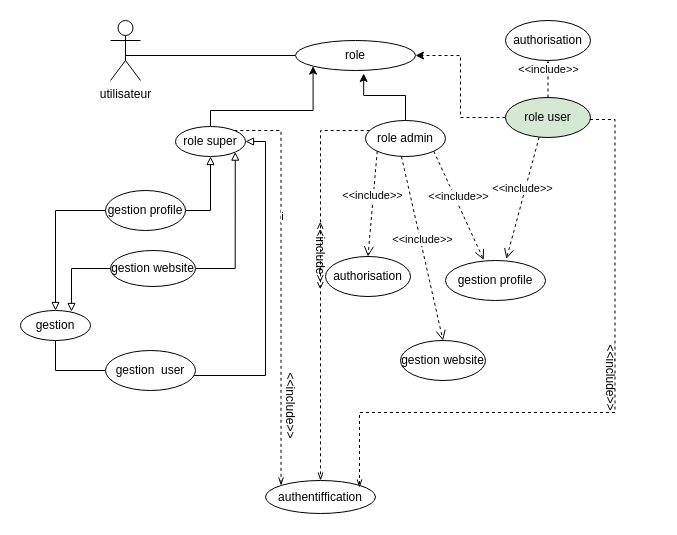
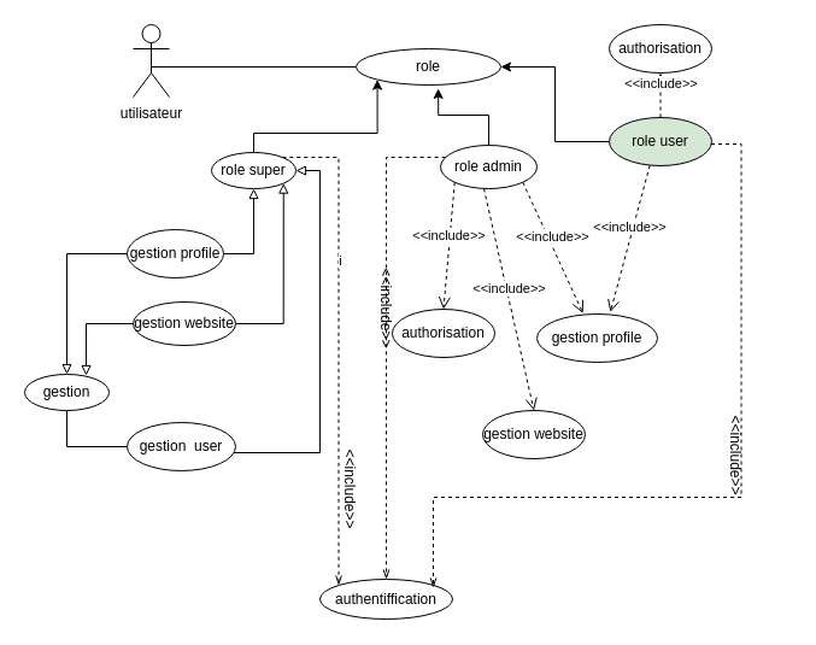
  <mxCell id="0" />
  <mxCell id="1" parent="0" />
  <mxCell id="2" style="edgeStyle=orthogonalEdgeStyle;rounded=0;orthogonalLoop=1;jettySize=auto;html=1;exitX=1;exitY=0.5;exitDx=0;exitDy=0;entryX=0.5;entryY=1;entryDx=0;entryDy=0;endArrow=block;endFill=0;" parent="1" source="4" target="22" edge="1"><mxGeometry relative="1" as="geometry" /></mxCell>
  <mxCell id="3" style="edgeStyle=orthogonalEdgeStyle;rounded=0;orthogonalLoop=1;jettySize=auto;html=1;entryX=0.5;entryY=0;entryDx=0;entryDy=0;endArrow=block;endFill=0;" parent="1" source="4" target="27" edge="1"><mxGeometry relative="1" as="geometry" /></mxCell>
  <mxCell id="4" value="gestion profile" style="ellipse;whiteSpace=wrap;html=1;" parent="1" vertex="1"><mxGeometry x="105" y="190" width="80" height="40" as="geometry" /></mxCell>
  <mxCell id="5" style="edgeStyle=orthogonalEdgeStyle;rounded=0;orthogonalLoop=1;jettySize=auto;html=1;endArrow=none;endFill=0;" parent="1" source="7" target="27" edge="1"><mxGeometry relative="1" as="geometry" /></mxCell>
  <mxCell id="6" style="edgeStyle=orthogonalEdgeStyle;rounded=0;orthogonalLoop=1;jettySize=auto;html=1;entryX=1;entryY=0.5;entryDx=0;entryDy=0;endArrow=block;endFill=0;" parent="1" source="7" target="22" edge="1"><mxGeometry relative="1" as="geometry"><Array as="points"><mxPoint x="265" y="375" /><mxPoint x="265" y="141" /></Array></mxGeometry></mxCell>
  <mxCell id="7" value="gestion&amp;nbsp; user" style="ellipse;whiteSpace=wrap;html=1;" parent="1" vertex="1"><mxGeometry x="105" y="350" width="90" height="40" as="geometry" /></mxCell>
  <mxCell id="8" style="edgeStyle=orthogonalEdgeStyle;rounded=0;orthogonalLoop=1;jettySize=auto;html=1;entryX=1;entryY=1;entryDx=0;entryDy=0;endArrow=block;endFill=0;" parent="1" source="9" target="22" edge="1"><mxGeometry relative="1" as="geometry"><Array as="points"><mxPoint x="235" y="268" /></Array></mxGeometry></mxCell>
  <mxCell id="9" value="gestion website" style="ellipse;whiteSpace=wrap;html=1;" parent="1" vertex="1"><mxGeometry x="110" y="250" width="85" height="36" as="geometry" /></mxCell>
  <mxCell id="10" value="gestion profile" style="ellipse;whiteSpace=wrap;html=1;" parent="1" vertex="1"><mxGeometry x="445" y="260" width="100" height="40" as="geometry" /></mxCell>
  <mxCell id="11" style="edgeStyle=orthogonalEdgeStyle;rounded=0;orthogonalLoop=1;jettySize=auto;html=1;exitX=0.5;exitY=1;exitDx=0;exitDy=0;" parent="1" edge="1"><mxGeometry relative="1" as="geometry"><mxPoint x="385" y="230" as="sourcePoint" /><mxPoint x="385" y="230" as="targetPoint" /></mxGeometry></mxCell>
  <mxCell id="12" value="gestion website" style="ellipse;whiteSpace=wrap;html=1;" parent="1" vertex="1"><mxGeometry x="400" y="340" width="85" height="40" as="geometry" /></mxCell>
  <mxCell id="13" value="authorisation" style="ellipse;whiteSpace=wrap;html=1;" parent="1" vertex="1"><mxGeometry x="325" y="256" width="85" height="40" as="geometry" /></mxCell>
  <mxCell id="14" value="authentiffication" style="ellipse;whiteSpace=wrap;html=1;" parent="1" vertex="1"><mxGeometry x="265" y="480" width="110" height="33" as="geometry" /></mxCell>
  <mxCell id="15" value="utilisateur" style="shape=umlActor;verticalLabelPosition=bottom;verticalAlign=top;html=1;" parent="1" vertex="1"><mxGeometry x="110" width="30" height="60" as="geometry" y="20" /></mxCell>
  <mxCell id="16" value="" style="line;strokeWidth=1;fillColor=none;align=left;verticalAlign=middle;spacingTop=-1;spacingLeft=3;spacingRight=3;rotatable=0;labelPosition=right;points=[];portConstraint=eastwest;strokeColor=inherit;" parent="1" vertex="1"><mxGeometry x="125" y="51" width="170" height="8" as="geometry" /></mxCell>
  <mxCell id="17" style="edgeStyle=orthogonalEdgeStyle;rounded=0;orthogonalLoop=1;jettySize=auto;html=1;entryX=0.5;entryY=0;entryDx=0;entryDy=0;endArrow=openThin;endFill=0;dashed=1;" parent="1" source="18" target="14" edge="1"><mxGeometry relative="1" as="geometry"><Array as="points"><mxPoint x="320" y="130" /></Array></mxGeometry></mxCell>
  <mxCell id="18" value="role admin" style="ellipse;whiteSpace=wrap;html=1;" parent="1" vertex="1"><mxGeometry x="365" y="120" width="80" height="36" as="geometry" /></mxCell>
  <mxCell id="19" style="edgeStyle=orthogonalEdgeStyle;rounded=0;orthogonalLoop=1;jettySize=auto;html=1;entryX=0;entryY=0;entryDx=0;entryDy=0;endArrow=openThin;endFill=0;dashed=1;" parent="1" source="22" target="14" edge="1"><mxGeometry relative="1" as="geometry"><Array as="points"><mxPoint x="281" y="130" /></Array></mxGeometry></mxCell>
  <mxCell id="20" value="i" style="edgeLabel;html=1;align=center;verticalAlign=middle;resizable=0;points=[];" parent="19" vertex="1" connectable="0"><mxGeometry x="-0.343" y="1" relative="1" as="geometry"><mxPoint as="offset" /></mxGeometry></mxCell>
  <mxCell id="21" style="edgeStyle=orthogonalEdgeStyle;rounded=0;orthogonalLoop=1;jettySize=auto;html=1;entryX=0;entryY=1;entryDx=0;entryDy=0;" parent="1" source="22" target="23" edge="1"><mxGeometry relative="1" as="geometry"><Array as="points"><mxPoint x="210" y="110" /><mxPoint x="312" y="110" /></Array></mxGeometry></mxCell>
  <mxCell id="22" value="role super" style="ellipse;whiteSpace=wrap;html=1;" parent="1" vertex="1"><mxGeometry x="175" y="126" width="70" height="30" as="geometry" /></mxCell>
  <mxCell id="23" value="role" style="ellipse;whiteSpace=wrap;html=1;" parent="1" vertex="1"><mxGeometry x="295" y="40" width="120" height="30" as="geometry" /></mxCell>
  <mxCell id="24" value="&amp;lt;&amp;lt;include&amp;gt;&amp;gt;" style="html=1;verticalAlign=bottom;endArrow=open;dashed=1;endSize=8;curved=0;rounded=0;exitX=1;exitY=1;exitDx=0;exitDy=0;entryX=0.382;entryY=-0.016;entryDx=0;entryDy=0;entryPerimeter=0;" parent="1" source="18" target="10" edge="1"><mxGeometry relative="1" as="geometry"><mxPoint x="359" y="156" as="sourcePoint" /><mxPoint x="305" y="205" as="targetPoint" /></mxGeometry></mxCell>
  <mxCell id="25" value="&amp;lt;&amp;lt;include&amp;gt;&amp;gt;" style="html=1;verticalAlign=bottom;endArrow=open;dashed=1;endSize=8;curved=0;rounded=0;exitX=1;exitY=1;exitDx=0;exitDy=0;entryX=0.5;entryY=0;entryDx=0;entryDy=0;" parent="1" target="12" edge="1"><mxGeometry relative="1" as="geometry"><mxPoint x="401" y="156" as="sourcePoint" /><mxPoint x="355" y="242" as="targetPoint" /></mxGeometry></mxCell>
  <mxCell id="26" value="&amp;lt;&amp;lt;include&amp;gt;&amp;gt;" style="html=1;verticalAlign=bottom;endArrow=open;dashed=1;endSize=8;curved=0;rounded=0;exitX=0;exitY=1;exitDx=0;exitDy=0;entryX=0.5;entryY=0;entryDx=0;entryDy=0;" parent="1" source="18" target="13" edge="1"><mxGeometry relative="1" as="geometry"><mxPoint x="311" y="160" as="sourcePoint" /><mxPoint x="265" y="246" as="targetPoint" /></mxGeometry></mxCell>
  <mxCell id="27" value="gestion" style="ellipse;whiteSpace=wrap;html=1;" parent="1" vertex="1"><mxGeometry x="20" y="310" width="70" height="30" as="geometry" /></mxCell>
  <mxCell id="28" style="edgeStyle=orthogonalEdgeStyle;rounded=0;orthogonalLoop=1;jettySize=auto;html=1;entryX=0.729;entryY=0.033;entryDx=0;entryDy=0;entryPerimeter=0;endArrow=block;endFill=0;" parent="1" source="9" target="27" edge="1"><mxGeometry relative="1" as="geometry" /></mxCell>
  <mxCell id="29" value="&amp;lt;&amp;lt;include&amp;gt;&amp;gt;" style="text;html=1;align=center;verticalAlign=middle;resizable=0;points=[];autosize=1;strokeColor=none;fillColor=none;rotation=90;" parent="1" vertex="1"><mxGeometry x="245" y="390" width="90" height="30" as="geometry" /></mxCell>
  <mxCell id="30" value="&amp;lt;&amp;lt;include&amp;gt;&amp;gt;" style="text;html=1;align=center;verticalAlign=middle;resizable=0;points=[];autosize=1;strokeColor=none;fillColor=none;rotation=90;" parent="1" vertex="1"><mxGeometry x="275" y="240" width="90" height="30" as="geometry" /></mxCell>
  <mxCell id="31" style="edgeStyle=orthogonalEdgeStyle;rounded=0;orthogonalLoop=1;jettySize=auto;html=1;entryX=1;entryY=0;entryDx=0;entryDy=0;endArrow=openThin;endFill=0;dashed=1;" parent="1" edge="1"><mxGeometry relative="1" as="geometry"><mxPoint x="589.52" y="119" as="sourcePoint" /><mxPoint x="359.005" y="487.014" as="targetPoint" /><Array as="points"><mxPoint x="614.52" y="119" /><mxPoint x="614.52" y="412" /><mxPoint x="359.52" y="412" /></Array></mxGeometry></mxCell>
- <mxCell id="32" style="edgeStyle=orthogonalEdgeStyle;rounded=0;orthogonalLoop=1;jettySize=auto;html=1;exitX=0;exitY=0.5;exitDx=0;exitDy=0;entryX=1;entryY=0.5;entryDx=0;entryDy=0;dashed=1;" parent="1" source="33" target="23" edge="1"><mxGeometry relative="1" as="geometry" /></mxCell>
+ <mxCell id="32" style="edgeStyle=orthogonalEdgeStyle;rounded=0;orthogonalLoop=1;jettySize=auto;html=1;exitX=0;exitY=0.5;exitDx=0;exitDy=0;entryX=1;entryY=0.5;entryDx=0;entryDy=0;" parent="1" source="33" target="23" edge="1"><mxGeometry relative="1" as="geometry" /></mxCell>
  <mxCell id="33" value="role user" style="ellipse;whiteSpace=wrap;html=1;fillColor=#d5e8d4;" parent="1" vertex="1"><mxGeometry x="505" y="97" width="85" height="40" as="geometry" /></mxCell>
  <mxCell id="34" value="&amp;lt;&amp;lt;include&amp;gt;&amp;gt;" style="text;html=1;align=center;verticalAlign=middle;resizable=0;points=[];autosize=1;strokeColor=none;fillColor=none;rotation=90;" parent="1" vertex="1"><mxGeometry x="565" y="362" width="90" height="30" as="geometry" /></mxCell>
  <mxCell id="35" value="&amp;lt;&amp;lt;include&amp;gt;&amp;gt;" style="html=1;verticalAlign=bottom;endArrow=open;dashed=1;endSize=8;curved=0;rounded=0;exitX=0.396;exitY=0.991;exitDx=0;exitDy=0;entryX=0.609;entryY=-0.039;entryDx=0;entryDy=0;entryPerimeter=0;exitPerimeter=0;" parent="1" source="33" target="10" edge="1"><mxGeometry relative="1" as="geometry"><mxPoint x="444" y="160" as="sourcePoint" /><mxPoint x="487" y="267" as="targetPoint" /></mxGeometry></mxCell>
  <mxCell id="36" style="edgeStyle=orthogonalEdgeStyle;rounded=0;orthogonalLoop=1;jettySize=auto;html=1;entryX=0.568;entryY=1.1;entryDx=0;entryDy=0;entryPerimeter=0;" parent="1" source="18" target="23" edge="1"><mxGeometry relative="1" as="geometry" /></mxCell>
  <mxCell id="37" value="authorisation" style="ellipse;whiteSpace=wrap;html=1;" parent="1" vertex="1"><mxGeometry x="505" width="85" height="40" as="geometry" y="20" /></mxCell>
  <mxCell id="38" value="&amp;lt;&amp;lt;include&amp;gt;&amp;gt;" style="html=1;verticalAlign=bottom;endArrow=open;dashed=1;endSize=8;curved=0;rounded=0;exitX=0.5;exitY=0;exitDx=0;exitDy=0;entryX=0.5;entryY=1;entryDx=0;entryDy=0;" parent="1" source="33" target="37" edge="1"><mxGeometry relative="1" as="geometry"><mxPoint x="578" y="97" as="sourcePoint" /><mxPoint x="545" y="218" as="targetPoint" /></mxGeometry></mxCell>
